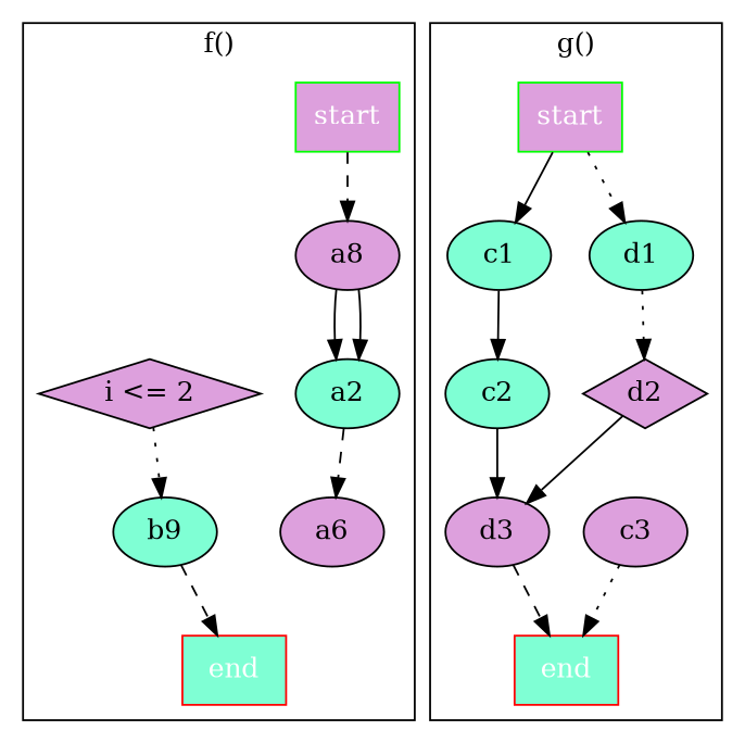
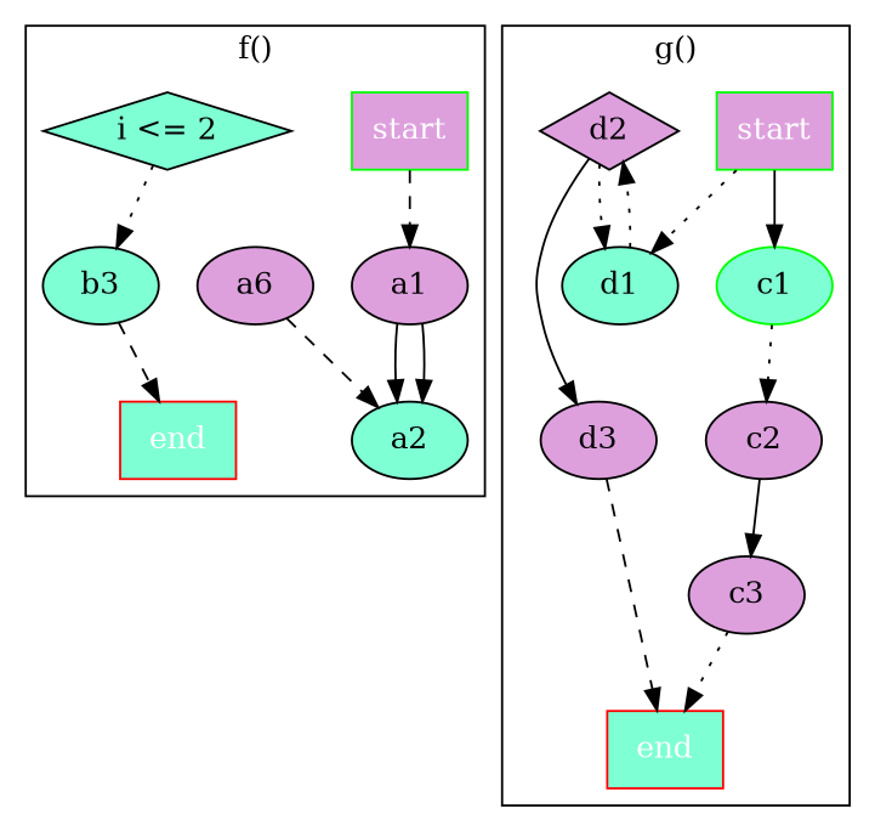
  digraph {
    node [fillcolor=plum shape=ellipse style=filled]
    edge [style=solid]
-   a1 [label=a8]
+   a1
    a2 [fillcolor=aquamarine]
    n3 [label=a6]
    end [color=red fillcolor=aquamarine fontcolor=white shape=rectangle]
    start [color=green fontcolor=white shape=rectangle]
-   n6 [label="i <= 2" shape=diamond]
-   b3 [fillcolor=aquamarine label=b9]
-   c1 [fillcolor=aquamarine]
-   c2 [fillcolor=aquamarine]
+   n6 [fillcolor=aquamarine label="i <= 2" shape=diamond]
+   b3 [fillcolor=aquamarine]
+   c1 [fillcolor=aquamarine color=green]
+   c2
    c3
    n11 [color=red fillcolor=aquamarine fontcolor=white label=end shape=rectangle]
    n12 [color=green fontcolor=white label=start shape=rectangle]
    d1 [fillcolor=aquamarine]
    d2 [shape=diamond]
    d3
    subgraph cluster_1 {
      label="f()"
      a1
      a2
      n3
      end
      start
      n6
      b3
    }
    subgraph cluster_2 {
      label="g()"
      c1
      c2
      c3
      n11
      n12
      d1
      d2
      d3
    }
    a1 -> a2
    a1 -> a2
-   a2 -> n3 [style=dashed]
+   n3 -> a2 [style=dashed]
    n3 -> end [style=invis]
    start -> a1 [style=dashed]
    n6 -> b3 [style=dotted]
    b3 -> end [style=dashed]
-   c1 -> c2
-   c2 -> d3
+   c1 -> c2 [style=dotted]
+   c2 -> c3
    c3 -> n11 [style=dotted]
    n12 -> c1
    n12 -> d1 [style=dotted]
    d1 -> d2 [style=dotted]
+   d2 -> d1 [style=dotted]
    d2 -> d3
    d3 -> n11 [style=dashed]
  }
